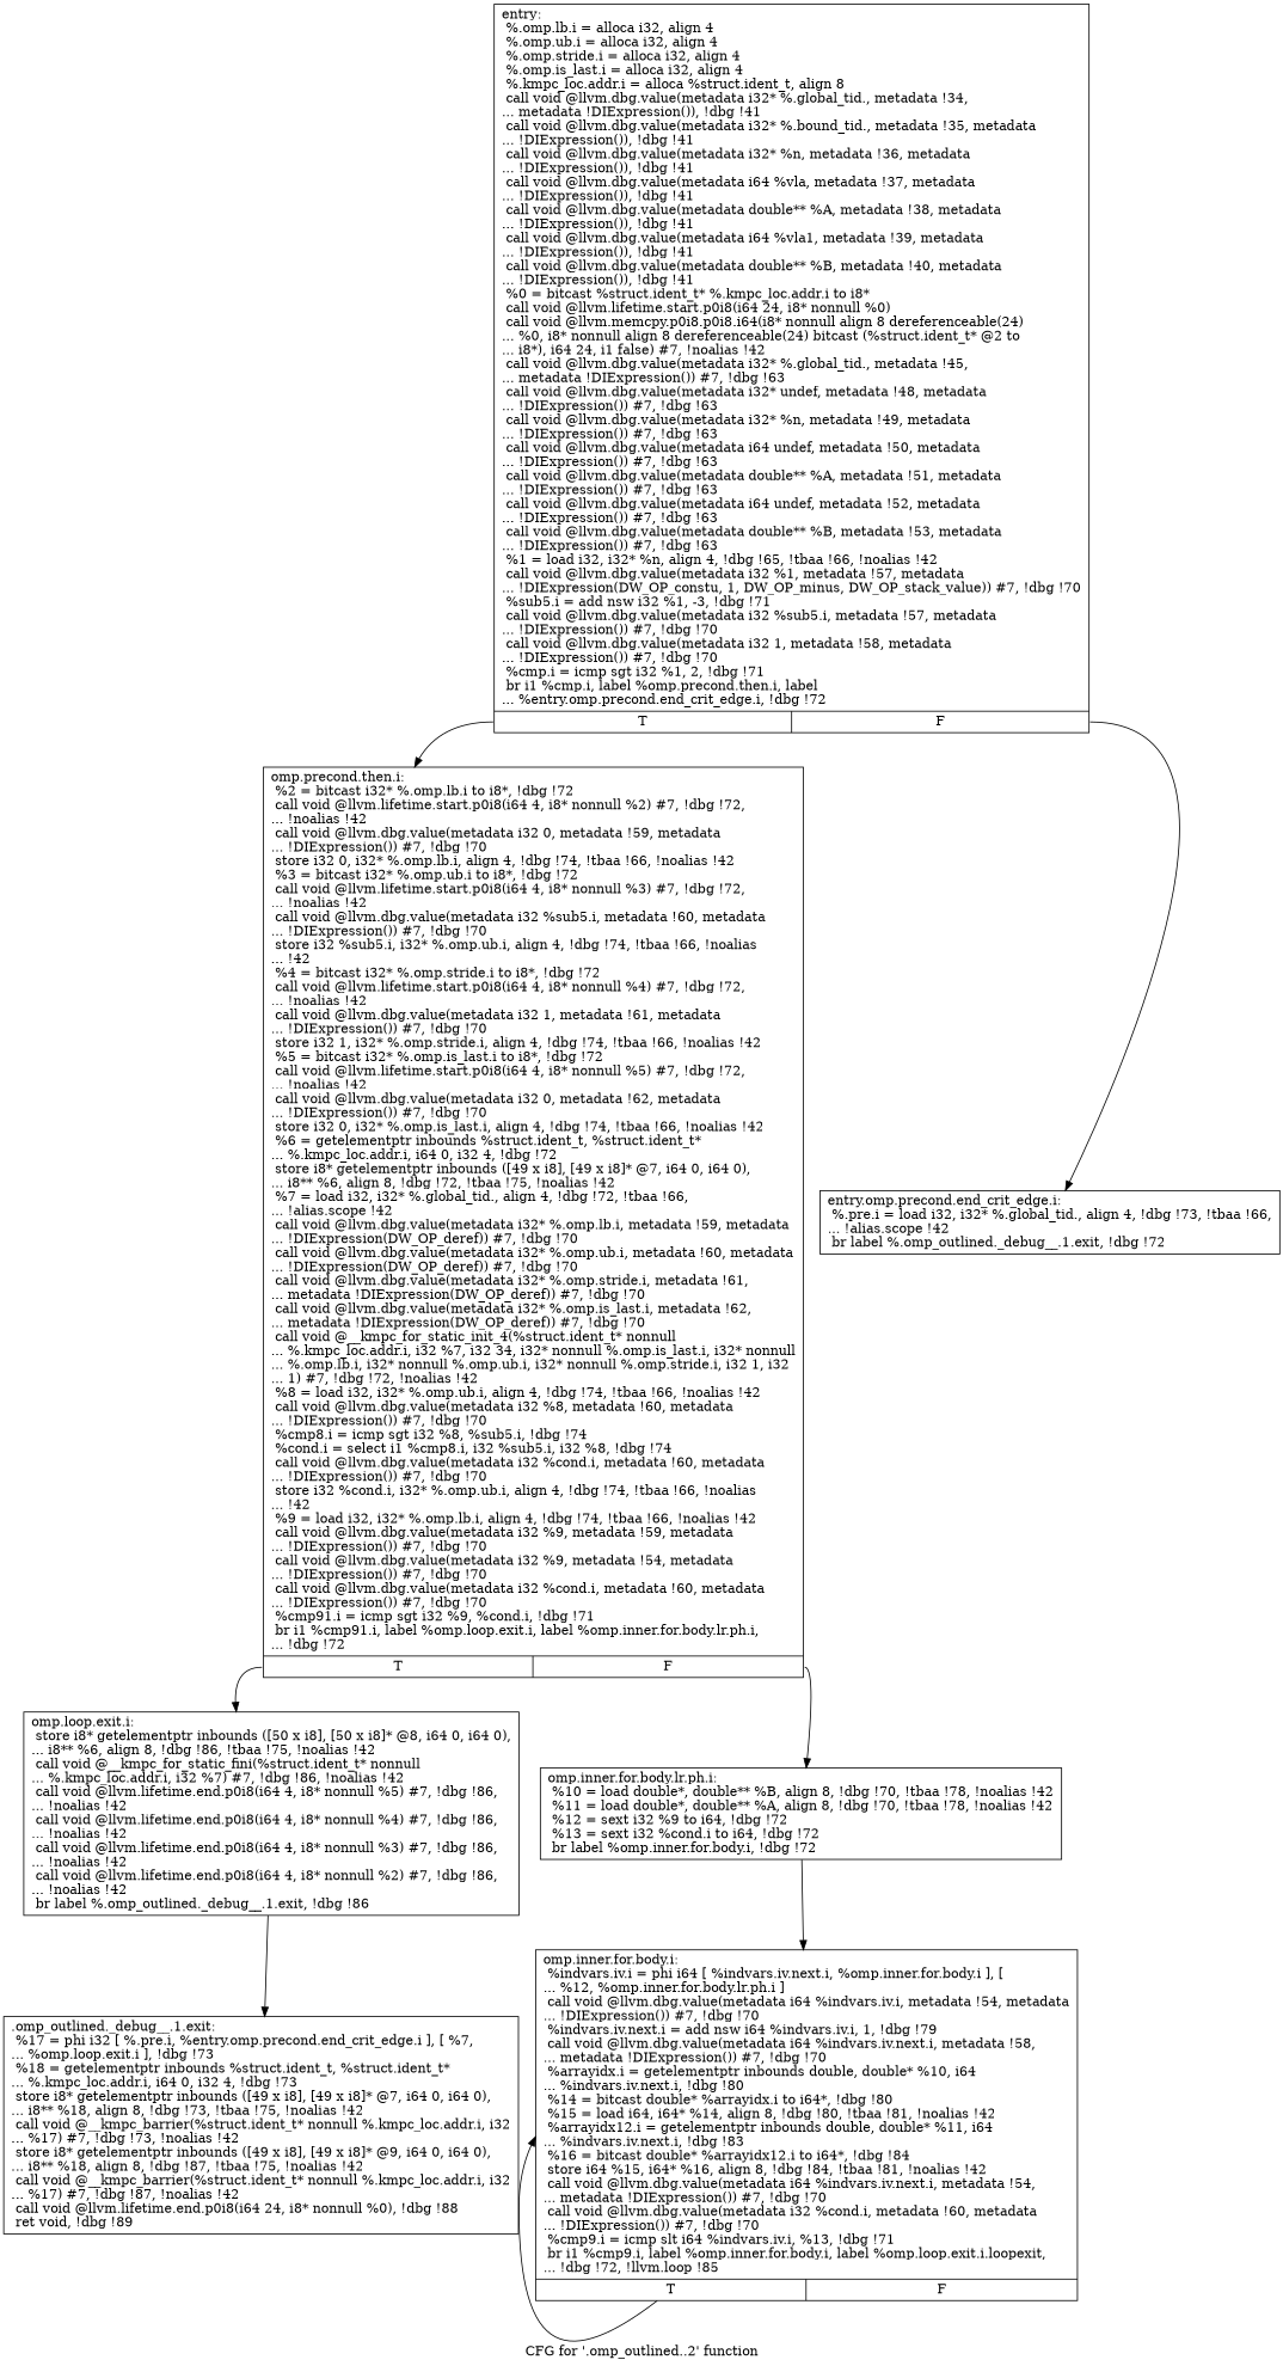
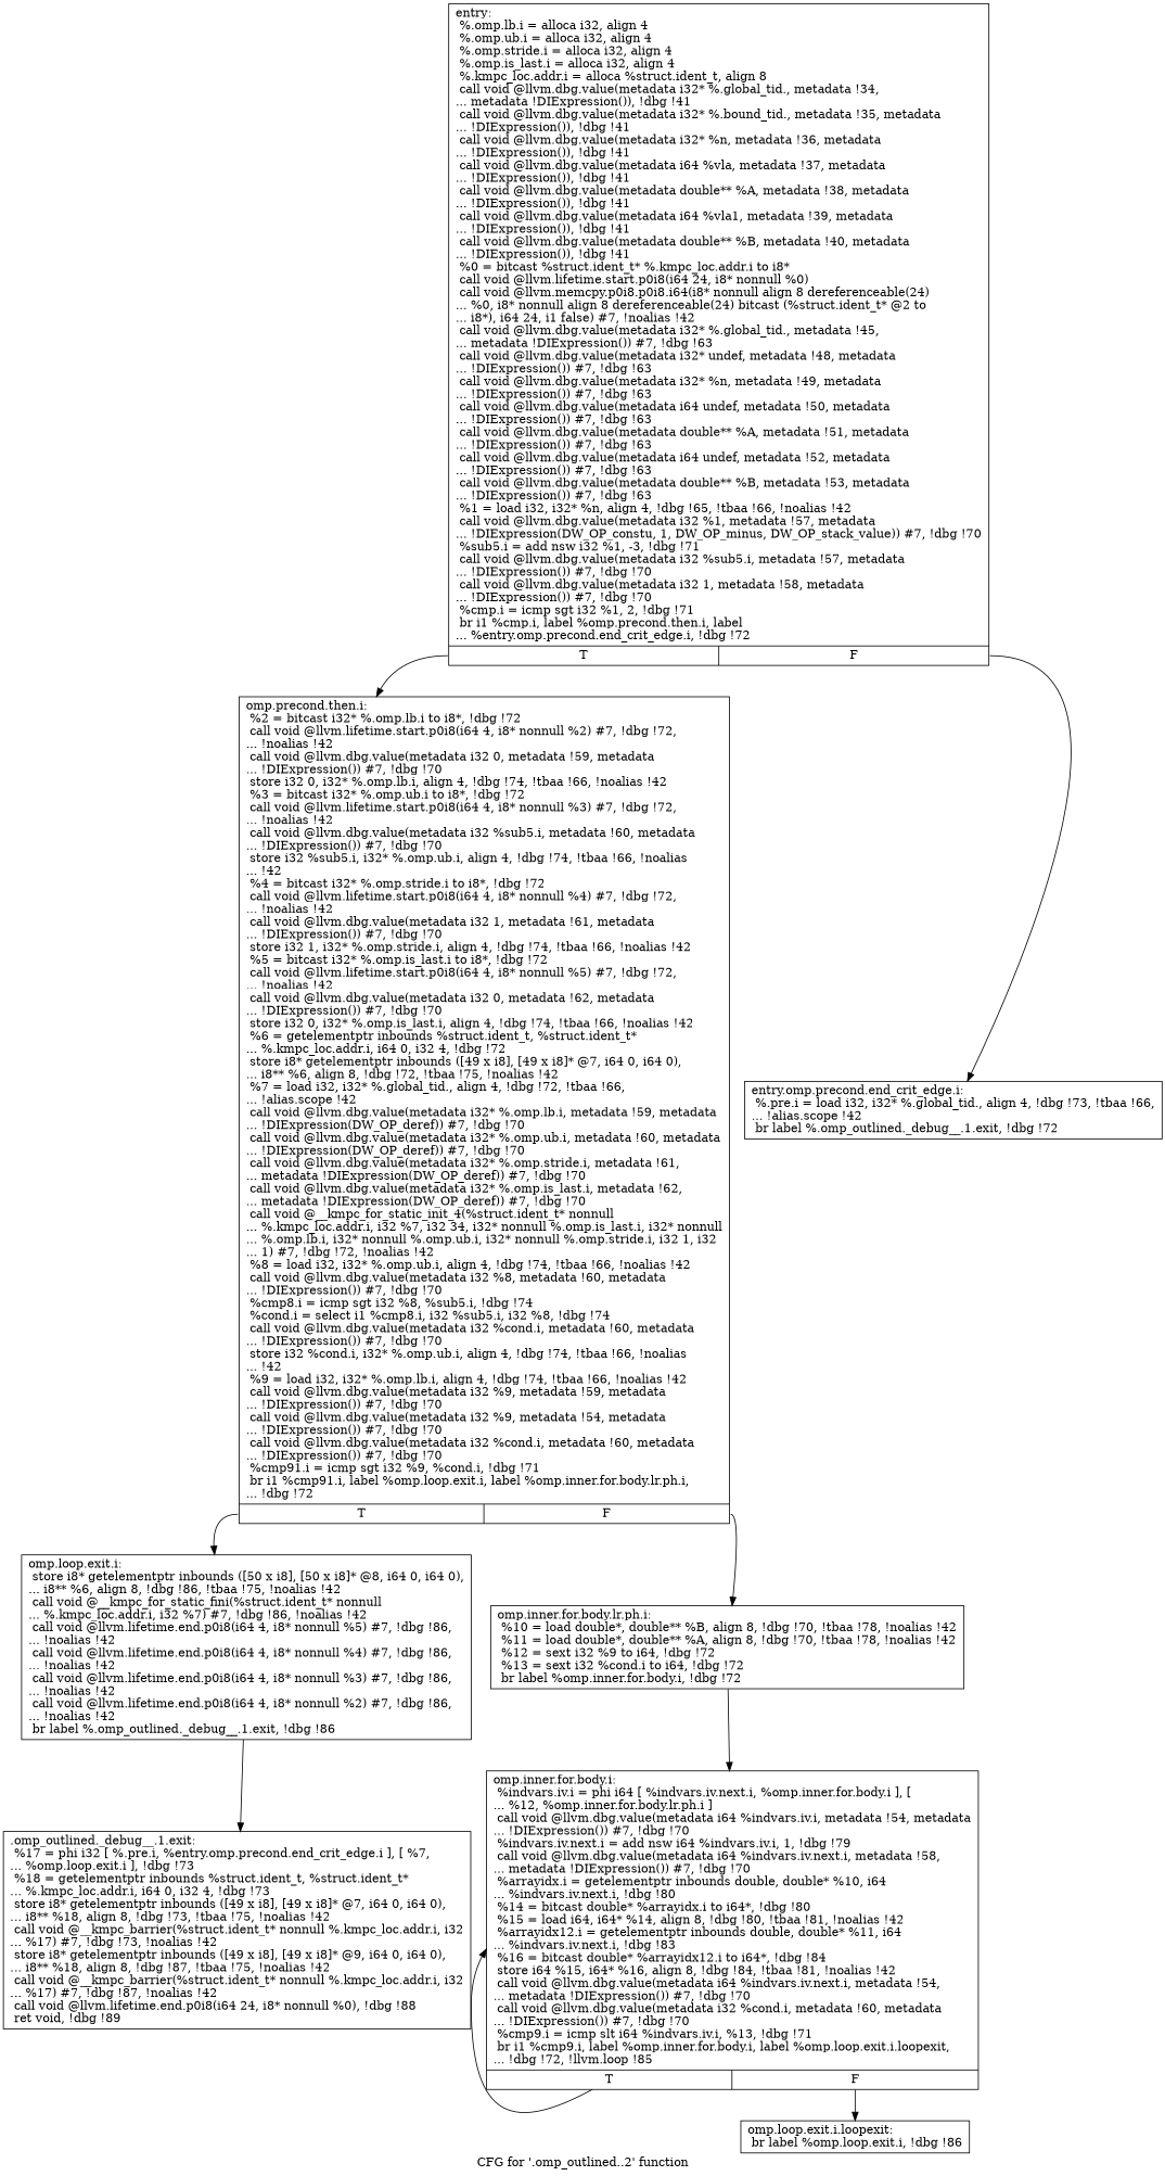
  digraph {
    label="CFG for '.omp_outlined..2' function"
    node [shape=record]
    edge [tailport=s0]
    n1 [label="{entry:\l  %.omp.lb.i = alloca i32, align 4\l  %.omp.ub.i = alloca i32, align 4\l  %.omp.stride.i = alloca i32, align 4\l  %.omp.is_last.i = alloca i32, align 4\l  %.kmpc_loc.addr.i = alloca %struct.ident_t, align 8\l  call void @llvm.dbg.value(metadata i32* %.global_tid., metadata !34,\l... metadata !DIExpression()), !dbg !41\l  call void @llvm.dbg.value(metadata i32* %.bound_tid., metadata !35, metadata\l... !DIExpression()), !dbg !41\l  call void @llvm.dbg.value(metadata i32* %n, metadata !36, metadata\l... !DIExpression()), !dbg !41\l  call void @llvm.dbg.value(metadata i64 %vla, metadata !37, metadata\l... !DIExpression()), !dbg !41\l  call void @llvm.dbg.value(metadata double** %A, metadata !38, metadata\l... !DIExpression()), !dbg !41\l  call void @llvm.dbg.value(metadata i64 %vla1, metadata !39, metadata\l... !DIExpression()), !dbg !41\l  call void @llvm.dbg.value(metadata double** %B, metadata !40, metadata\l... !DIExpression()), !dbg !41\l  %0 = bitcast %struct.ident_t* %.kmpc_loc.addr.i to i8*\l  call void @llvm.lifetime.start.p0i8(i64 24, i8* nonnull %0)\l  call void @llvm.memcpy.p0i8.p0i8.i64(i8* nonnull align 8 dereferenceable(24)\l... %0, i8* nonnull align 8 dereferenceable(24) bitcast (%struct.ident_t* @2 to\l... i8*), i64 24, i1 false) #7, !noalias !42\l  call void @llvm.dbg.value(metadata i32* %.global_tid., metadata !45,\l... metadata !DIExpression()) #7, !dbg !63\l  call void @llvm.dbg.value(metadata i32* undef, metadata !48, metadata\l... !DIExpression()) #7, !dbg !63\l  call void @llvm.dbg.value(metadata i32* %n, metadata !49, metadata\l... !DIExpression()) #7, !dbg !63\l  call void @llvm.dbg.value(metadata i64 undef, metadata !50, metadata\l... !DIExpression()) #7, !dbg !63\l  call void @llvm.dbg.value(metadata double** %A, metadata !51, metadata\l... !DIExpression()) #7, !dbg !63\l  call void @llvm.dbg.value(metadata i64 undef, metadata !52, metadata\l... !DIExpression()) #7, !dbg !63\l  call void @llvm.dbg.value(metadata double** %B, metadata !53, metadata\l... !DIExpression()) #7, !dbg !63\l  %1 = load i32, i32* %n, align 4, !dbg !65, !tbaa !66, !noalias !42\l  call void @llvm.dbg.value(metadata i32 %1, metadata !57, metadata\l... !DIExpression(DW_OP_constu, 1, DW_OP_minus, DW_OP_stack_value)) #7, !dbg !70\l  %sub5.i = add nsw i32 %1, -3, !dbg !71\l  call void @llvm.dbg.value(metadata i32 %sub5.i, metadata !57, metadata\l... !DIExpression()) #7, !dbg !70\l  call void @llvm.dbg.value(metadata i32 1, metadata !58, metadata\l... !DIExpression()) #7, !dbg !70\l  %cmp.i = icmp sgt i32 %1, 2, !dbg !71\l  br i1 %cmp.i, label %omp.precond.then.i, label\l... %entry.omp.precond.end_crit_edge.i, !dbg !72\l|{<s0>T|<s1>F}}"]
    n2 [label="{omp.precond.then.i:                               \l  %2 = bitcast i32* %.omp.lb.i to i8*, !dbg !72\l  call void @llvm.lifetime.start.p0i8(i64 4, i8* nonnull %2) #7, !dbg !72,\l... !noalias !42\l  call void @llvm.dbg.value(metadata i32 0, metadata !59, metadata\l... !DIExpression()) #7, !dbg !70\l  store i32 0, i32* %.omp.lb.i, align 4, !dbg !74, !tbaa !66, !noalias !42\l  %3 = bitcast i32* %.omp.ub.i to i8*, !dbg !72\l  call void @llvm.lifetime.start.p0i8(i64 4, i8* nonnull %3) #7, !dbg !72,\l... !noalias !42\l  call void @llvm.dbg.value(metadata i32 %sub5.i, metadata !60, metadata\l... !DIExpression()) #7, !dbg !70\l  store i32 %sub5.i, i32* %.omp.ub.i, align 4, !dbg !74, !tbaa !66, !noalias\l... !42\l  %4 = bitcast i32* %.omp.stride.i to i8*, !dbg !72\l  call void @llvm.lifetime.start.p0i8(i64 4, i8* nonnull %4) #7, !dbg !72,\l... !noalias !42\l  call void @llvm.dbg.value(metadata i32 1, metadata !61, metadata\l... !DIExpression()) #7, !dbg !70\l  store i32 1, i32* %.omp.stride.i, align 4, !dbg !74, !tbaa !66, !noalias !42\l  %5 = bitcast i32* %.omp.is_last.i to i8*, !dbg !72\l  call void @llvm.lifetime.start.p0i8(i64 4, i8* nonnull %5) #7, !dbg !72,\l... !noalias !42\l  call void @llvm.dbg.value(metadata i32 0, metadata !62, metadata\l... !DIExpression()) #7, !dbg !70\l  store i32 0, i32* %.omp.is_last.i, align 4, !dbg !74, !tbaa !66, !noalias !42\l  %6 = getelementptr inbounds %struct.ident_t, %struct.ident_t*\l... %.kmpc_loc.addr.i, i64 0, i32 4, !dbg !72\l  store i8* getelementptr inbounds ([49 x i8], [49 x i8]* @7, i64 0, i64 0),\l... i8** %6, align 8, !dbg !72, !tbaa !75, !noalias !42\l  %7 = load i32, i32* %.global_tid., align 4, !dbg !72, !tbaa !66,\l... !alias.scope !42\l  call void @llvm.dbg.value(metadata i32* %.omp.lb.i, metadata !59, metadata\l... !DIExpression(DW_OP_deref)) #7, !dbg !70\l  call void @llvm.dbg.value(metadata i32* %.omp.ub.i, metadata !60, metadata\l... !DIExpression(DW_OP_deref)) #7, !dbg !70\l  call void @llvm.dbg.value(metadata i32* %.omp.stride.i, metadata !61,\l... metadata !DIExpression(DW_OP_deref)) #7, !dbg !70\l  call void @llvm.dbg.value(metadata i32* %.omp.is_last.i, metadata !62,\l... metadata !DIExpression(DW_OP_deref)) #7, !dbg !70\l  call void @__kmpc_for_static_init_4(%struct.ident_t* nonnull\l... %.kmpc_loc.addr.i, i32 %7, i32 34, i32* nonnull %.omp.is_last.i, i32* nonnull\l... %.omp.lb.i, i32* nonnull %.omp.ub.i, i32* nonnull %.omp.stride.i, i32 1, i32\l... 1) #7, !dbg !72, !noalias !42\l  %8 = load i32, i32* %.omp.ub.i, align 4, !dbg !74, !tbaa !66, !noalias !42\l  call void @llvm.dbg.value(metadata i32 %8, metadata !60, metadata\l... !DIExpression()) #7, !dbg !70\l  %cmp8.i = icmp sgt i32 %8, %sub5.i, !dbg !74\l  %cond.i = select i1 %cmp8.i, i32 %sub5.i, i32 %8, !dbg !74\l  call void @llvm.dbg.value(metadata i32 %cond.i, metadata !60, metadata\l... !DIExpression()) #7, !dbg !70\l  store i32 %cond.i, i32* %.omp.ub.i, align 4, !dbg !74, !tbaa !66, !noalias\l... !42\l  %9 = load i32, i32* %.omp.lb.i, align 4, !dbg !74, !tbaa !66, !noalias !42\l  call void @llvm.dbg.value(metadata i32 %9, metadata !59, metadata\l... !DIExpression()) #7, !dbg !70\l  call void @llvm.dbg.value(metadata i32 %9, metadata !54, metadata\l... !DIExpression()) #7, !dbg !70\l  call void @llvm.dbg.value(metadata i32 %cond.i, metadata !60, metadata\l... !DIExpression()) #7, !dbg !70\l  %cmp91.i = icmp sgt i32 %9, %cond.i, !dbg !71\l  br i1 %cmp91.i, label %omp.loop.exit.i, label %omp.inner.for.body.lr.ph.i,\l... !dbg !72\l|{<s0>T|<s1>F}}"]
    n3 [label="{entry.omp.precond.end_crit_edge.i:                \l  %.pre.i = load i32, i32* %.global_tid., align 4, !dbg !73, !tbaa !66,\l... !alias.scope !42\l  br label %.omp_outlined._debug__.1.exit, !dbg !72\l}"]
    n4 [label="{omp.loop.exit.i:                                  \l  store i8* getelementptr inbounds ([50 x i8], [50 x i8]* @8, i64 0, i64 0),\l... i8** %6, align 8, !dbg !86, !tbaa !75, !noalias !42\l  call void @__kmpc_for_static_fini(%struct.ident_t* nonnull\l... %.kmpc_loc.addr.i, i32 %7) #7, !dbg !86, !noalias !42\l  call void @llvm.lifetime.end.p0i8(i64 4, i8* nonnull %5) #7, !dbg !86,\l... !noalias !42\l  call void @llvm.lifetime.end.p0i8(i64 4, i8* nonnull %4) #7, !dbg !86,\l... !noalias !42\l  call void @llvm.lifetime.end.p0i8(i64 4, i8* nonnull %3) #7, !dbg !86,\l... !noalias !42\l  call void @llvm.lifetime.end.p0i8(i64 4, i8* nonnull %2) #7, !dbg !86,\l... !noalias !42\l  br label %.omp_outlined._debug__.1.exit, !dbg !86\l}"]
    n5 [label="{omp.inner.for.body.lr.ph.i:                       \l  %10 = load double*, double** %B, align 8, !dbg !70, !tbaa !78, !noalias !42\l  %11 = load double*, double** %A, align 8, !dbg !70, !tbaa !78, !noalias !42\l  %12 = sext i32 %9 to i64, !dbg !72\l  %13 = sext i32 %cond.i to i64, !dbg !72\l  br label %omp.inner.for.body.i, !dbg !72\l}"]
    n6 [label="{.omp_outlined._debug__.1.exit:                    \l  %17 = phi i32 [ %.pre.i, %entry.omp.precond.end_crit_edge.i ], [ %7,\l... %omp.loop.exit.i ], !dbg !73\l  %18 = getelementptr inbounds %struct.ident_t, %struct.ident_t*\l... %.kmpc_loc.addr.i, i64 0, i32 4, !dbg !73\l  store i8* getelementptr inbounds ([49 x i8], [49 x i8]* @7, i64 0, i64 0),\l... i8** %18, align 8, !dbg !73, !tbaa !75, !noalias !42\l  call void @__kmpc_barrier(%struct.ident_t* nonnull %.kmpc_loc.addr.i, i32\l... %17) #7, !dbg !73, !noalias !42\l  store i8* getelementptr inbounds ([49 x i8], [49 x i8]* @9, i64 0, i64 0),\l... i8** %18, align 8, !dbg !87, !tbaa !75, !noalias !42\l  call void @__kmpc_barrier(%struct.ident_t* nonnull %.kmpc_loc.addr.i, i32\l... %17) #7, !dbg !87, !noalias !42\l  call void @llvm.lifetime.end.p0i8(i64 24, i8* nonnull %0), !dbg !88\l  ret void, !dbg !89\l}"]
    n7 [label="{omp.inner.for.body.i:                             \l  %indvars.iv.i = phi i64 [ %indvars.iv.next.i, %omp.inner.for.body.i ], [\l... %12, %omp.inner.for.body.lr.ph.i ]\l  call void @llvm.dbg.value(metadata i64 %indvars.iv.i, metadata !54, metadata\l... !DIExpression()) #7, !dbg !70\l  %indvars.iv.next.i = add nsw i64 %indvars.iv.i, 1, !dbg !79\l  call void @llvm.dbg.value(metadata i64 %indvars.iv.next.i, metadata !58,\l... metadata !DIExpression()) #7, !dbg !70\l  %arrayidx.i = getelementptr inbounds double, double* %10, i64\l... %indvars.iv.next.i, !dbg !80\l  %14 = bitcast double* %arrayidx.i to i64*, !dbg !80\l  %15 = load i64, i64* %14, align 8, !dbg !80, !tbaa !81, !noalias !42\l  %arrayidx12.i = getelementptr inbounds double, double* %11, i64\l... %indvars.iv.next.i, !dbg !83\l  %16 = bitcast double* %arrayidx12.i to i64*, !dbg !84\l  store i64 %15, i64* %16, align 8, !dbg !84, !tbaa !81, !noalias !42\l  call void @llvm.dbg.value(metadata i64 %indvars.iv.next.i, metadata !54,\l... metadata !DIExpression()) #7, !dbg !70\l  call void @llvm.dbg.value(metadata i32 %cond.i, metadata !60, metadata\l... !DIExpression()) #7, !dbg !70\l  %cmp9.i = icmp slt i64 %indvars.iv.i, %13, !dbg !71\l  br i1 %cmp9.i, label %omp.inner.for.body.i, label %omp.loop.exit.i.loopexit,\l... !dbg !72, !llvm.loop !85\l|{<s0>T|<s1>F}}"]
+   n8 [label="{omp.loop.exit.i.loopexit:                         \l  br label %omp.loop.exit.i, !dbg !86\l}"]
    n1 -> n2
    n1 -> n3 [tailport=s1]
    n2 -> n4
    n2 -> n5 [tailport=s1]
    n4 -> n6 [tailport=""]
    n5 -> n7 [tailport=""]
    n7 -> n7
+   n7 -> n8 [tailport=s1]
  }
